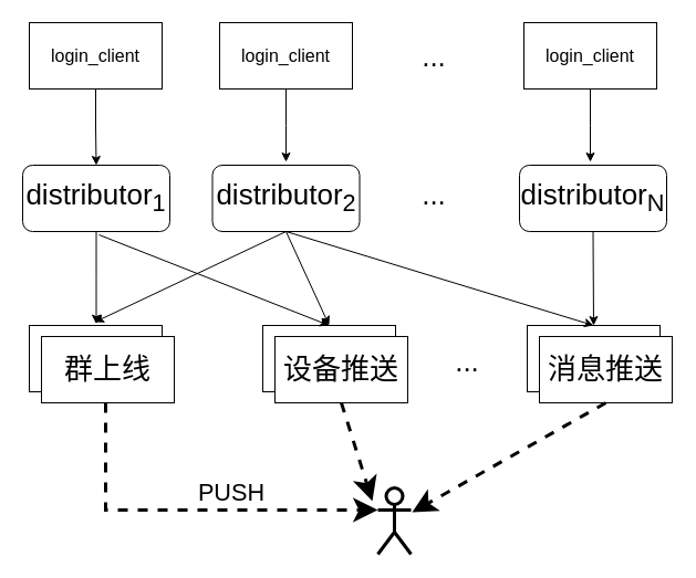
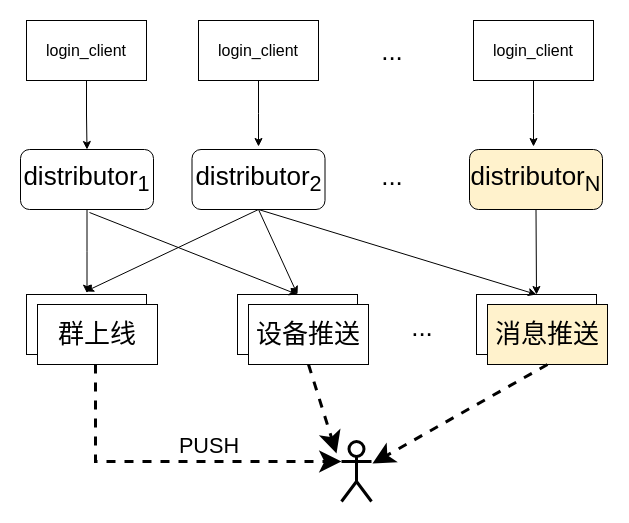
  <mxCell id="0" />
  <mxCell id="1" parent="0" />
  <mxCell id="2" style="edgeStyle=orthogonalEdgeStyle;rounded=0;orthogonalLoop=1;jettySize=auto;html=1;entryX=0.5;entryY=0;entryDx=0;entryDy=0;fontSize=26;" edge="1" parent="1" source="3" target="11"><mxGeometry relative="1" as="geometry" /></mxCell>
  <mxCell id="3" value="&lt;p style=&quot;line-height: 1.2;&quot;&gt;&lt;font style=&quot;font-size: 16px;&quot;&gt;login_client&lt;/font&gt;&lt;/p&gt;" style="rounded=0;whiteSpace=wrap;html=1;" vertex="1" parent="1"><mxGeometry x="26" y="20" width="120" height="60" as="geometry" /></mxCell>
  <mxCell id="4" style="edgeStyle=orthogonalEdgeStyle;rounded=0;orthogonalLoop=1;jettySize=auto;html=1;fontSize=26;" edge="1" parent="1" source="5"><mxGeometry relative="1" as="geometry"><mxPoint x="258" y="146" as="targetPoint" /></mxGeometry></mxCell>
  <mxCell id="5" value="&lt;p style=&quot;line-height: 1.2;&quot;&gt;&lt;font style=&quot;font-size: 16px;&quot;&gt;login_client&lt;/font&gt;&lt;/p&gt;" style="rounded=0;whiteSpace=wrap;html=1;" vertex="1" parent="1"><mxGeometry x="198" y="20" width="120" height="60" as="geometry" /></mxCell>
  <mxCell id="6" style="edgeStyle=orthogonalEdgeStyle;rounded=0;orthogonalLoop=1;jettySize=auto;html=1;fontSize=26;" edge="1" parent="1" source="7"><mxGeometry relative="1" as="geometry"><mxPoint x="533" y="146" as="targetPoint" /></mxGeometry></mxCell>
  <mxCell id="7" value="&lt;p style=&quot;line-height: 1.2;&quot;&gt;&lt;font style=&quot;font-size: 16px;&quot;&gt;login_client&lt;/font&gt;&lt;/p&gt;" style="rounded=0;whiteSpace=wrap;html=1;" vertex="1" parent="1"><mxGeometry x="473" y="20" width="120" height="60" as="geometry" /></mxCell>
  <mxCell id="8" value="&lt;font style=&quot;line-height: 2; font-size: 26px;&quot;&gt;...&lt;/font&gt;" style="rounded=0;whiteSpace=wrap;html=1;fontSize=16;strokeColor=#FFFFFF;" vertex="1" parent="1"><mxGeometry x="332" y="20" width="120" height="60" as="geometry" /></mxCell>
  <mxCell id="9" value="" style="shape=umlActor;verticalLabelPosition=bottom;verticalAlign=top;html=1;outlineConnect=0;fontSize=26;strokeColor=#000000;strokeWidth=3;" vertex="1" parent="1"><mxGeometry x="341" y="441" width="30" height="60" as="geometry" /></mxCell>
  <mxCell id="10" style="edgeStyle=orthogonalEdgeStyle;rounded=0;orthogonalLoop=1;jettySize=auto;html=1;fontSize=26;" edge="1" parent="1" source="11"><mxGeometry relative="1" as="geometry"><mxPoint x="86.5" y="292.667" as="targetPoint" /></mxGeometry></mxCell>
  <mxCell id="11" value="distributor&lt;sub&gt;1&lt;/sub&gt;" style="rounded=1;whiteSpace=wrap;html=1;fontSize=26;strokeColor=#000000;strokeWidth=1;" vertex="1" parent="1"><mxGeometry x="20" y="149" width="133" height="60" as="geometry" /></mxCell>
  <mxCell id="12" value="..." style="text;html=1;strokeColor=none;fillColor=none;align=center;verticalAlign=middle;whiteSpace=wrap;rounded=0;fontSize=26;" vertex="1" parent="1"><mxGeometry x="362" y="161" width="60" height="30" as="geometry" /></mxCell>
  <mxCell id="13" value="distributor&lt;sub&gt;2&lt;/sub&gt;" style="rounded=1;whiteSpace=wrap;html=1;fontSize=26;strokeColor=#000000;strokeWidth=1;" vertex="1" parent="1"><mxGeometry x="191.5" y="149" width="133" height="60" as="geometry" /></mxCell>
- <mxCell id="14" value="distributor&lt;sub&gt;N&lt;/sub&gt;" style="rounded=1;whiteSpace=wrap;html=1;fontSize=26;strokeColor=#000000;strokeWidth=1;" vertex="1" parent="1"><mxGeometry x="469" y="149" width="133" height="60" as="geometry" /></mxCell>
+ <mxCell id="14" value="distributor&lt;sub&gt;N&lt;/sub&gt;" style="rounded=1;whiteSpace=wrap;html=1;fontSize=26;strokeColor=#000000;strokeWidth=1;fillColor=#fff2cc;" vertex="1" parent="1"><mxGeometry x="469" y="149" width="133" height="60" as="geometry" /></mxCell>
  <mxCell id="15" value="" style="rounded=0;whiteSpace=wrap;html=1;fontSize=26;strokeColor=#000000;strokeWidth=1;" vertex="1" parent="1"><mxGeometry x="26" y="294" width="120" height="60" as="geometry" /></mxCell>
  <mxCell id="16" style="edgeStyle=orthogonalEdgeStyle;rounded=0;orthogonalLoop=1;jettySize=auto;html=1;entryX=0;entryY=0.333;entryDx=0;entryDy=0;entryPerimeter=0;fontSize=26;dashed=1;endSize=13;targetPerimeterSpacing=1;strokeWidth=3;" edge="1" parent="1" source="17" target="9"><mxGeometry relative="1" as="geometry"><Array as="points"><mxPoint x="95" y="461" /></Array></mxGeometry></mxCell>
  <mxCell id="17" value="群上线" style="rounded=0;whiteSpace=wrap;html=1;fontSize=26;strokeColor=#000000;strokeWidth=1;" vertex="1" parent="1"><mxGeometry x="37" y="304" width="120" height="60" as="geometry" /></mxCell>
  <mxCell id="18" value="" style="rounded=0;whiteSpace=wrap;html=1;fontSize=26;strokeColor=#000000;strokeWidth=1;" vertex="1" parent="1"><mxGeometry x="237" y="294" width="120" height="60" as="geometry" /></mxCell>
  <mxCell id="19" value="设备推送" style="rounded=0;whiteSpace=wrap;html=1;fontSize=26;strokeColor=#000000;strokeWidth=1;" vertex="1" parent="1"><mxGeometry x="248" y="304" width="120" height="60" as="geometry" /></mxCell>
  <mxCell id="20" value="" style="rounded=0;whiteSpace=wrap;html=1;fontSize=26;strokeColor=#000000;strokeWidth=1;" vertex="1" parent="1"><mxGeometry x="476" y="294" width="120" height="60" as="geometry" /></mxCell>
- <mxCell id="21" value="消息推送" style="rounded=0;whiteSpace=wrap;html=1;fontSize=26;strokeColor=#000000;strokeWidth=1;" vertex="1" parent="1"><mxGeometry x="487" y="304" width="120" height="60" as="geometry" /></mxCell>
+ <mxCell id="21" value="消息推送" style="rounded=0;whiteSpace=wrap;html=1;fontSize=26;strokeColor=#000000;strokeWidth=1;fillColor=#fff2cc;" vertex="1" parent="1"><mxGeometry x="487" y="304" width="120" height="60" as="geometry" /></mxCell>
  <mxCell id="22" value="" style="endArrow=classic;html=1;rounded=0;fontSize=26;entryX=0.5;entryY=0;entryDx=0;entryDy=0;" edge="1" parent="1" target="18"><mxGeometry width="50" height="50" relative="1" as="geometry"><mxPoint x="89" y="212" as="sourcePoint" /><mxPoint x="338" y="160" as="targetPoint" /></mxGeometry></mxCell>
  <mxCell id="23" value="" style="endArrow=classic;html=1;rounded=0;fontSize=26;exitX=0.5;exitY=1;exitDx=0;exitDy=0;" edge="1" parent="1" source="13"><mxGeometry width="50" height="50" relative="1" as="geometry"><mxPoint x="210" y="282" as="sourcePoint" /><mxPoint x="85" y="291" as="targetPoint" /></mxGeometry></mxCell>
  <mxCell id="24" value="" style="endArrow=classic;html=1;rounded=0;fontSize=26;entryX=0.5;entryY=0;entryDx=0;entryDy=0;exitX=0.5;exitY=1;exitDx=0;exitDy=0;" edge="1" parent="1" source="13" target="18"><mxGeometry width="50" height="50" relative="1" as="geometry"><mxPoint x="258" y="210" as="sourcePoint" /><mxPoint x="369" y="226" as="targetPoint" /></mxGeometry></mxCell>
  <mxCell id="25" value="" style="endArrow=classic;html=1;rounded=0;fontSize=26;entryX=0.5;entryY=0;entryDx=0;entryDy=0;exitX=0.5;exitY=1;exitDx=0;exitDy=0;" edge="1" parent="1" source="13" target="20"><mxGeometry width="50" height="50" relative="1" as="geometry"><mxPoint x="257" y="211" as="sourcePoint" /><mxPoint x="95" y="301" as="targetPoint" /></mxGeometry></mxCell>
  <mxCell id="26" value="" style="endArrow=classic;html=1;rounded=0;fontSize=26;exitX=0.5;exitY=1;exitDx=0;exitDy=0;entryX=0.5;entryY=0;entryDx=0;entryDy=0;" edge="1" parent="1" source="14" target="20"><mxGeometry width="50" height="50" relative="1" as="geometry"><mxPoint x="241" y="211" as="sourcePoint" /><mxPoint x="291" y="161" as="targetPoint" /></mxGeometry></mxCell>
  <mxCell id="27" value="&lt;span style=&quot;font-size: 21.667px;&quot;&gt;PUSH&lt;/span&gt;" style="text;html=1;strokeColor=none;fillColor=none;align=center;verticalAlign=middle;whiteSpace=wrap;rounded=0;fontSize=26;" vertex="1" parent="1"><mxGeometry x="179" y="429" width="60" height="30" as="geometry" /></mxCell>
  <mxCell id="28" value="" style="endArrow=classic;html=1;rounded=0;dashed=1;fontSize=26;endSize=13;targetPerimeterSpacing=1;strokeWidth=3;exitX=0.5;exitY=1;exitDx=0;exitDy=0;" edge="1" parent="1" source="19"><mxGeometry width="50" height="50" relative="1" as="geometry"><mxPoint x="241" y="211" as="sourcePoint" /><mxPoint x="336" y="453" as="targetPoint" /></mxGeometry></mxCell>
  <mxCell id="29" value="..." style="text;html=1;strokeColor=none;fillColor=none;align=center;verticalAlign=middle;whiteSpace=wrap;rounded=0;fontSize=26;" vertex="1" parent="1"><mxGeometry x="392" y="312" width="60" height="30" as="geometry" /></mxCell>
  <mxCell id="30" value="" style="endArrow=classic;html=1;rounded=0;dashed=1;fontSize=26;endSize=13;targetPerimeterSpacing=1;strokeWidth=3;exitX=0.5;exitY=1;exitDx=0;exitDy=0;" edge="1" parent="1" source="21"><mxGeometry width="50" height="50" relative="1" as="geometry"><mxPoint x="318" y="374" as="sourcePoint" /><mxPoint x="372" y="463" as="targetPoint" /></mxGeometry></mxCell>
